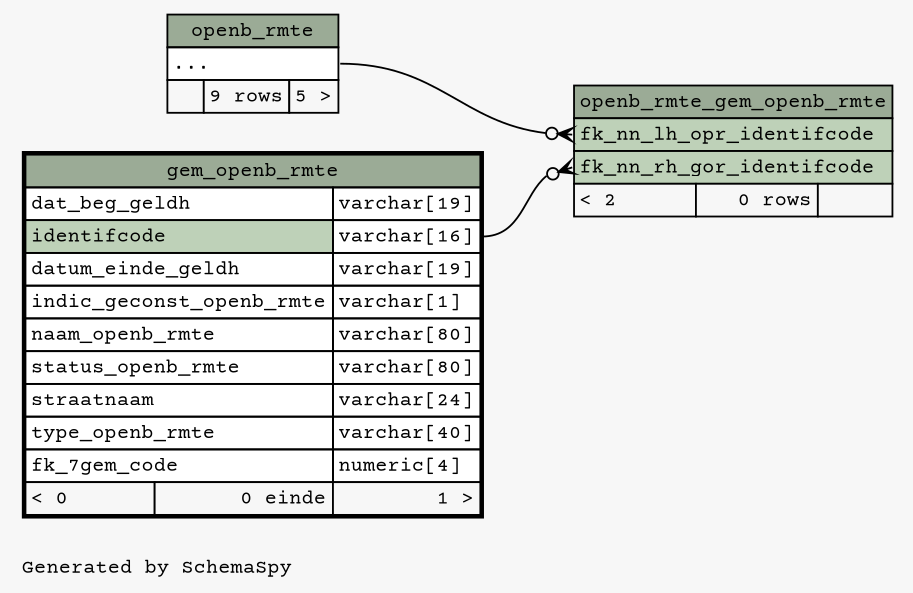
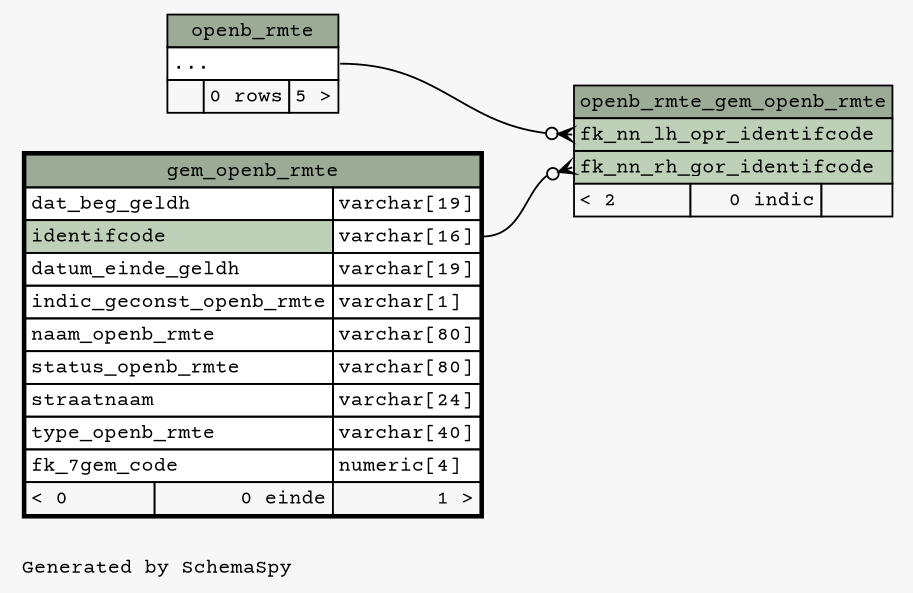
  digraph {
    bgcolor="#f7f7f7"
    fontname="Courier Prime"
    fontsize=11
    label="\nGenerated by SchemaSpy"
    labeljust=l
    nodesep=0.18
    rankdir=RL
    ranksep=0.46
    node [fontname="Courier Prime" fontsize=11 shape=plaintext]
    edge [arrowhead=none arrowsize=0.8 arrowtail=crowodot dir=back fontname="Courier Prime"]
-   n1 [label=<     <TABLE BORDER="0" CELLBORDER="1" CELLSPACING="0" BGCOLOR="#ffffff">       <TR><TD COLSPAN="3" BGCOLOR="#9bab96" ALIGN="CENTER">openb_rmte_gem_openb_rmte</TD></TR>       <TR><TD PORT="fk_nn_lh_opr_identifcode" COLSPAN="3" BGCOLOR="#bed1b8" ALIGN="LEFT">fk_nn_lh_opr_identifcode</TD></TR>       <TR><TD PORT="fk_nn_rh_gor_identifcode" COLSPAN="3" BGCOLOR="#bed1b8" ALIGN="LEFT">fk_nn_rh_gor_identifcode</TD></TR>       <TR><TD ALIGN="LEFT" BGCOLOR="#f7f7f7">&lt; 2</TD><TD ALIGN="RIGHT" BGCOLOR="#f7f7f7">0 rows</TD><TD ALIGN="RIGHT" BGCOLOR="#f7f7f7">  </TD></TR>     </TABLE>>]
-   n2 [label=<     <TABLE BORDER="0" CELLBORDER="1" CELLSPACING="0" BGCOLOR="#ffffff">       <TR><TD COLSPAN="3" BGCOLOR="#9bab96" ALIGN="CENTER">openb_rmte</TD></TR>       <TR><TD PORT="elipses" COLSPAN="3" ALIGN="LEFT">...</TD></TR>       <TR><TD ALIGN="LEFT" BGCOLOR="#f7f7f7">  </TD><TD ALIGN="RIGHT" BGCOLOR="#f7f7f7">9 rows</TD><TD ALIGN="RIGHT" BGCOLOR="#f7f7f7">5 &gt;</TD></TR>     </TABLE>>]
+   n1 [label=<     <TABLE BORDER="0" CELLBORDER="1" CELLSPACING="0" BGCOLOR="#ffffff">       <TR><TD COLSPAN="3" BGCOLOR="#9bab96" ALIGN="CENTER">openb_rmte_gem_openb_rmte</TD></TR>       <TR><TD PORT="fk_nn_lh_opr_identifcode" COLSPAN="3" BGCOLOR="#bed1b8" ALIGN="LEFT">fk_nn_lh_opr_identifcode</TD></TR>       <TR><TD PORT="fk_nn_rh_gor_identifcode" COLSPAN="3" BGCOLOR="#bed1b8" ALIGN="LEFT">fk_nn_rh_gor_identifcode</TD></TR>       <TR><TD ALIGN="LEFT" BGCOLOR="#f7f7f7">&lt; 2</TD><TD ALIGN="RIGHT" BGCOLOR="#f7f7f7">0 indic</TD><TD ALIGN="RIGHT" BGCOLOR="#f7f7f7">  </TD></TR>     </TABLE>>]
+   n2 [label=<     <TABLE BORDER="0" CELLBORDER="1" CELLSPACING="0" BGCOLOR="#ffffff">       <TR><TD COLSPAN="3" BGCOLOR="#9bab96" ALIGN="CENTER">openb_rmte</TD></TR>       <TR><TD PORT="elipses" COLSPAN="3" ALIGN="LEFT">...</TD></TR>       <TR><TD ALIGN="LEFT" BGCOLOR="#f7f7f7">  </TD><TD ALIGN="RIGHT" BGCOLOR="#f7f7f7">0 rows</TD><TD ALIGN="RIGHT" BGCOLOR="#f7f7f7">5 &gt;</TD></TR>     </TABLE>>]
    n3 [label=<     <TABLE BORDER="2" CELLBORDER="1" CELLSPACING="0" BGCOLOR="#ffffff">       <TR><TD COLSPAN="3" BGCOLOR="#9bab96" ALIGN="CENTER">gem_openb_rmte</TD></TR>       <TR><TD PORT="dat_beg_geldh" COLSPAN="2" ALIGN="LEFT">dat_beg_geldh</TD><TD PORT="dat_beg_geldh.type" ALIGN="LEFT">varchar[19]</TD></TR>       <TR><TD PORT="identifcode" COLSPAN="2" BGCOLOR="#bed1b8" ALIGN="LEFT">identifcode</TD><TD PORT="identifcode.type" ALIGN="LEFT">varchar[16]</TD></TR>       <TR><TD PORT="datum_einde_geldh" COLSPAN="2" ALIGN="LEFT">datum_einde_geldh</TD><TD PORT="datum_einde_geldh.type" ALIGN="LEFT">varchar[19]</TD></TR>       <TR><TD PORT="indic_geconst_openb_rmte" COLSPAN="2" ALIGN="LEFT">indic_geconst_openb_rmte</TD><TD PORT="indic_geconst_openb_rmte.type" ALIGN="LEFT">varchar[1]</TD></TR>       <TR><TD PORT="naam_openb_rmte" COLSPAN="2" ALIGN="LEFT">naam_openb_rmte</TD><TD PORT="naam_openb_rmte.type" ALIGN="LEFT">varchar[80]</TD></TR>       <TR><TD PORT="status_openb_rmte" COLSPAN="2" ALIGN="LEFT">status_openb_rmte</TD><TD PORT="status_openb_rmte.type" ALIGN="LEFT">varchar[80]</TD></TR>       <TR><TD PORT="straatnaam" COLSPAN="2" ALIGN="LEFT">straatnaam</TD><TD PORT="straatnaam.type" ALIGN="LEFT">varchar[24]</TD></TR>       <TR><TD PORT="type_openb_rmte" COLSPAN="2" ALIGN="LEFT">type_openb_rmte</TD><TD PORT="type_openb_rmte.type" ALIGN="LEFT">varchar[40]</TD></TR>       <TR><TD PORT="fk_7gem_code" COLSPAN="2" ALIGN="LEFT">fk_7gem_code</TD><TD PORT="fk_7gem_code.type" ALIGN="LEFT">numeric[4]</TD></TR>       <TR><TD ALIGN="LEFT" BGCOLOR="#f7f7f7">&lt; 0</TD><TD ALIGN="RIGHT" BGCOLOR="#f7f7f7">0 einde</TD><TD ALIGN="RIGHT" BGCOLOR="#f7f7f7">1 &gt;</TD></TR>     </TABLE>>]
    n1 -> n2 [headport="elipses:e" tailport="fk_nn_lh_opr_identifcode:w"]
    n1 -> n3 [headport="identifcode.type:e" tailport="fk_nn_rh_gor_identifcode:w"]
  }
